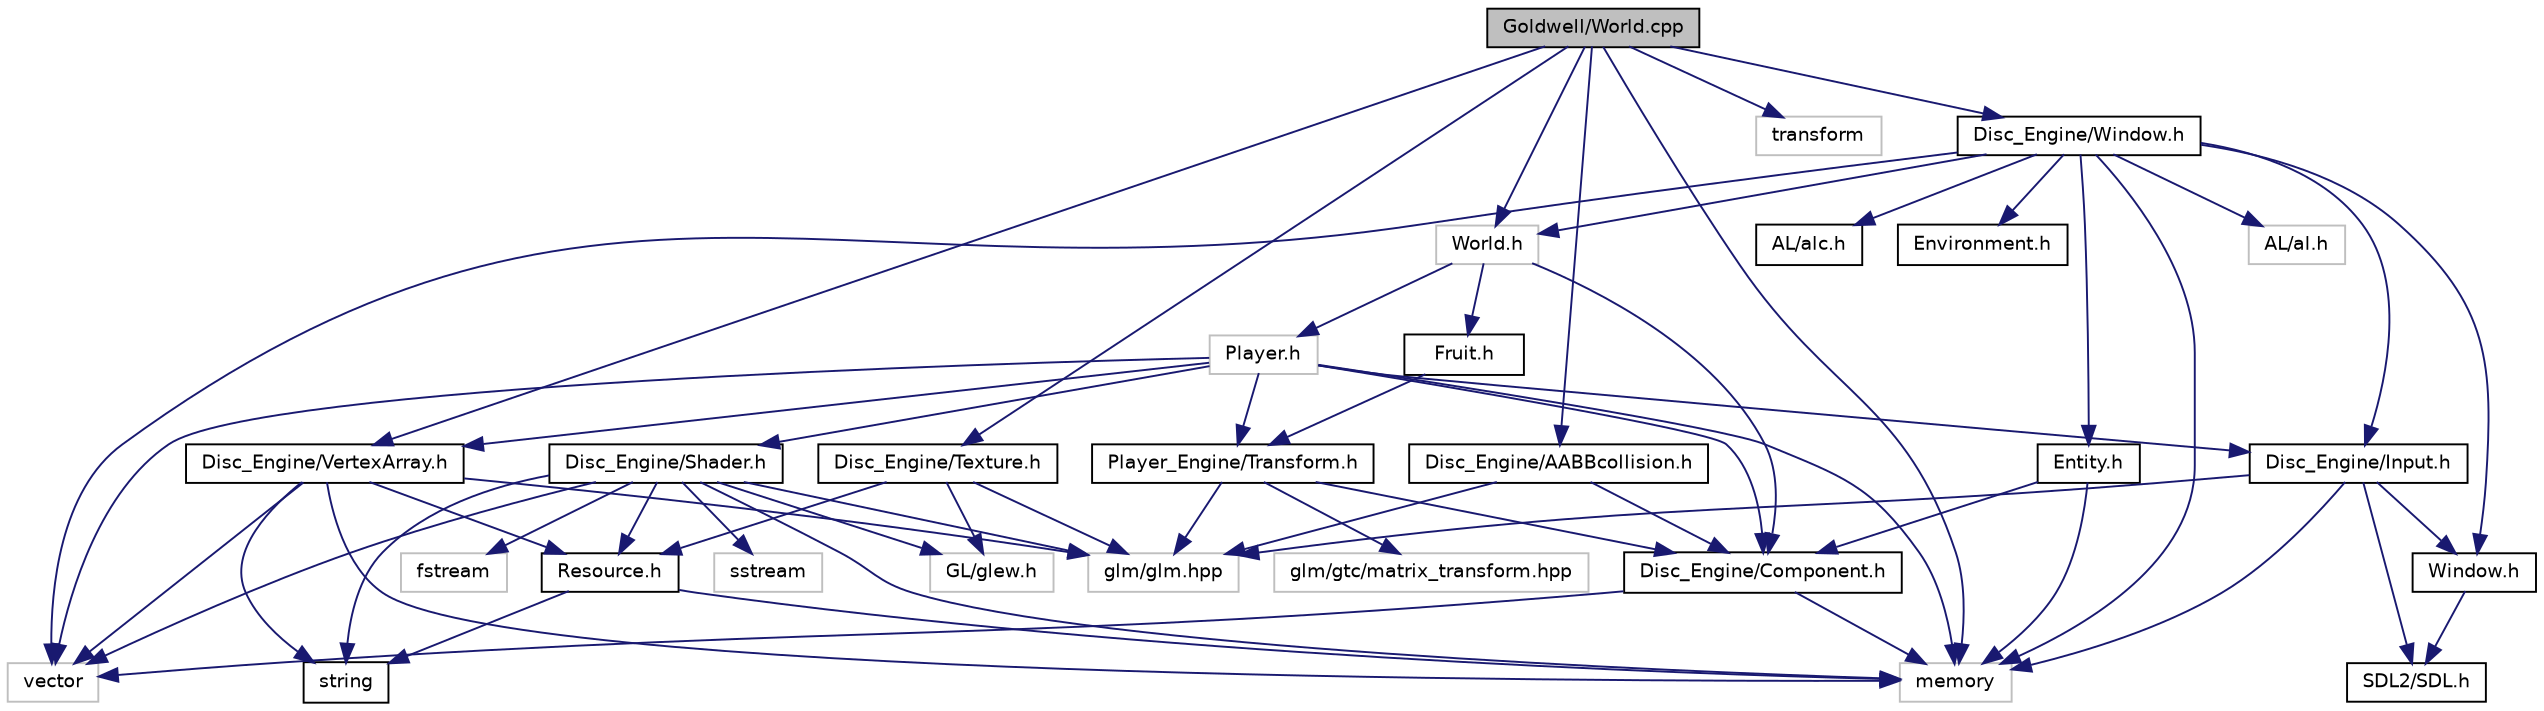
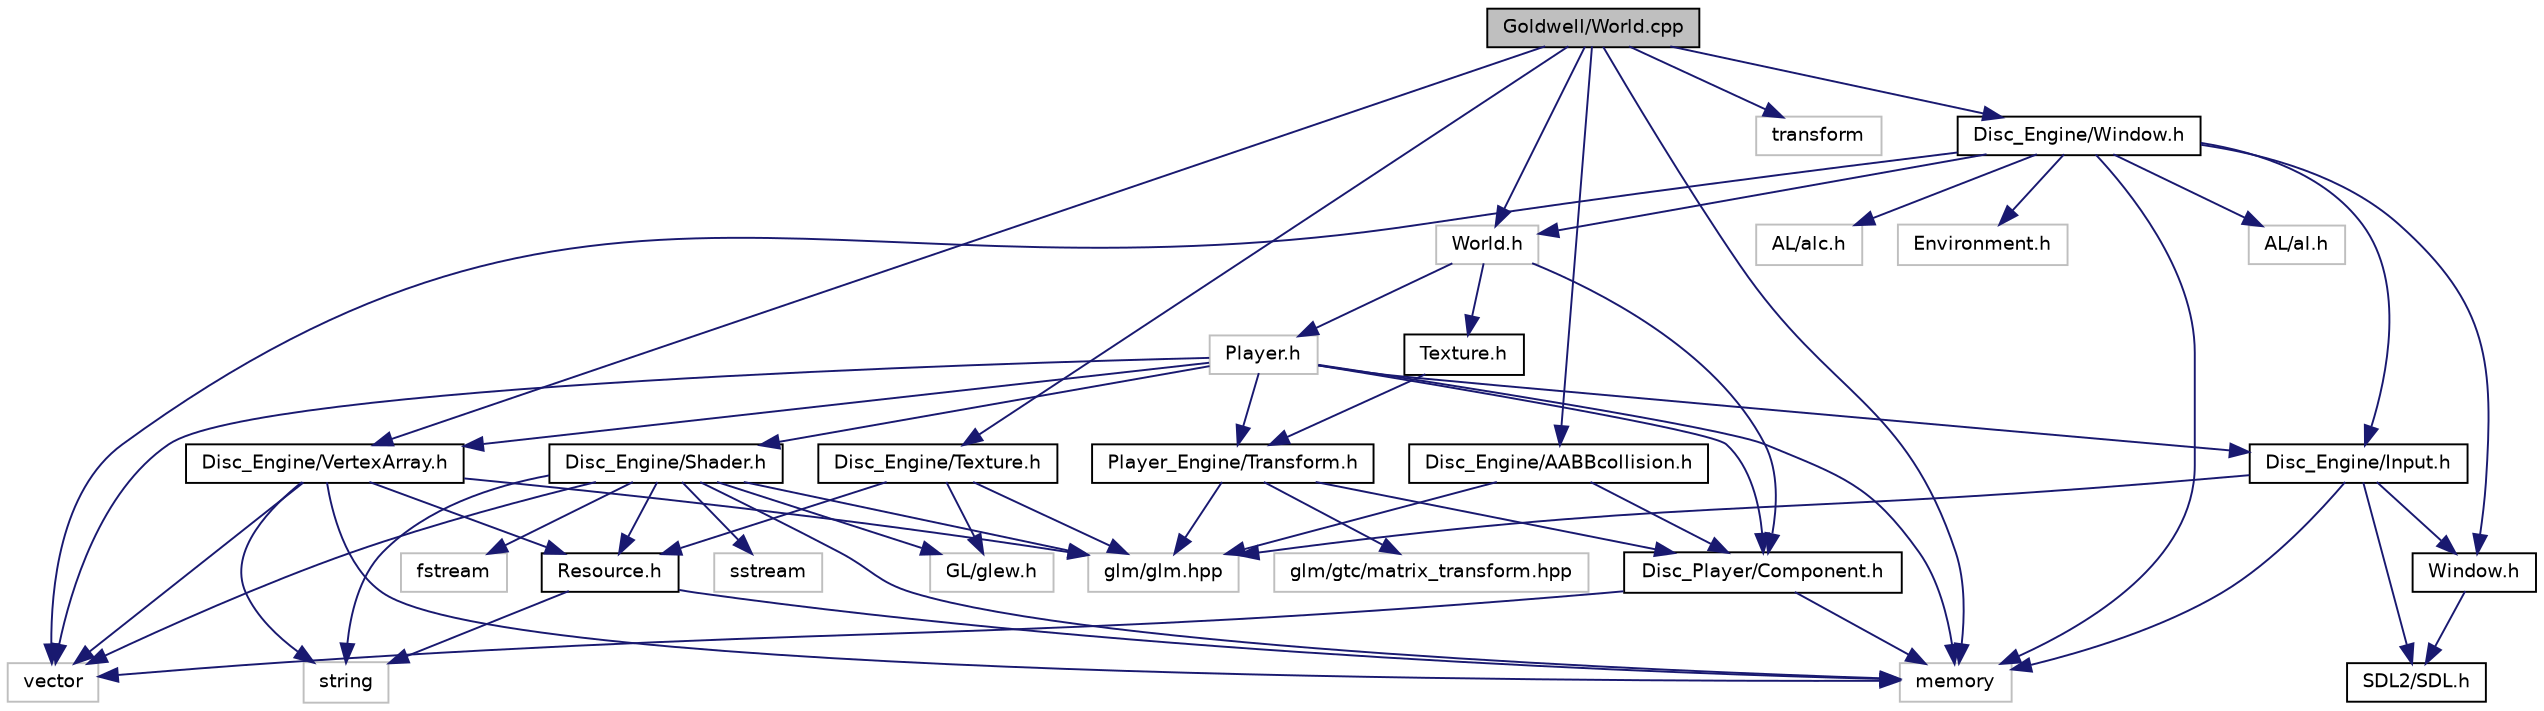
  digraph {
    node [color=black fillcolor=white fontname=Helvetica fontsize=10 shape=record style=filled]
    edge [color=midnightblue fontname=Helvetica fontsize=10 labelfontname=Helvetica labelfontsize=10 style=solid]
    n1 [fillcolor=grey75 fontcolor=black height=0.2 label="Goldwell/World.cpp" width=0.4]
    n2 [color=grey75 height=0.2 label="World.h" width=0.4]
    n3 [height=0.2 label="Disc_Engine/VertexArray.h" width=0.4]
    n4 [height=0.2 label="Disc_Engine/Texture.h" width=0.4]
    n5 [height=0.2 label="Disc_Engine/Window.h" width=0.4]
    n6 [height=0.2 label="Disc_Engine/AABBcollision.h" width=0.4]
    n7 [color=grey75 height=0.2 label=transform width=0.4]
    n8 [color=grey75 height=0.2 label=memory width=0.4]
-   n9 [height=0.2 label="Disc_Engine/Component.h" width=0.4]
+   n9 [height=0.2 label="Disc_Player/Component.h" width=0.4]
    n10 [color=grey75 height=0.2 label="Player.h" width=0.4]
-   n11 [height=0.2 label="Fruit.h" width=0.4]
+   n11 [height=0.2 label="Texture.h" width=0.4]
    n12 [color=grey75 height=0.2 label=vector width=0.4]
    n13 [height=0.2 label="Resource.h" width=0.4]
-   n14 [height=0.2 label=string width=0.4]
+   n14 [color=grey75 height=0.2 label=string width=0.4]
    n15 [color=grey75 height=0.2 label="glm/glm.hpp" width=0.4]
    n16 [color=grey75 height=0.2 label="GL/glew.h" width=0.4]
    n17 [height=0.2 label="Disc_Engine/Input.h" width=0.4]
    n18 [height=0.2 label="Window.h" width=0.4]
    n19 [color=grey75 height=0.2 label="AL/al.h" width=0.4]
-   n20 [height=0.2 label="AL/alc.h" width=0.4]
-   n21 [height=0.2 label="Entity.h" width=0.4]
-   n22 [height=0.2 label="Environment.h" width=0.4]
+   n20 [color=grey75 height=0.2 label="AL/alc.h" width=0.4]
+   n22 [color=grey75 height=0.2 label="Environment.h" width=0.4]
    n23 [height=0.2 label="Disc_Engine/Shader.h" width=0.4]
    n24 [height=0.2 label="Player_Engine/Transform.h" width=0.4]
    n25 [color=grey75 height=0.2 label=fstream width=0.4]
    n26 [color=grey75 height=0.2 label=sstream width=0.4]
    n27 [height=0.2 label="SDL2/SDL.h" width=0.4]
    n28 [color=grey75 height=0.2 label="glm/gtc/matrix_transform.hpp" width=0.4]
    n1 -> n2
    n1 -> n3
    n1 -> n4
    n1 -> n5
    n1 -> n6
    n1 -> n7
    n1 -> n8
    n2 -> n9
    n2 -> n10
    n2 -> n11
    n3 -> n8
    n3 -> n12
    n3 -> n13
    n3 -> n14
    n3 -> n15
    n4 -> n13
    n4 -> n15
    n4 -> n16
    n5 -> n2
    n5 -> n8
    n5 -> n12
    n5 -> n17
    n5 -> n18
    n5 -> n19
    n5 -> n20
-   n5 -> n21
    n5 -> n22
    n6 -> n9
    n6 -> n15
    n9 -> n8
    n9 -> n12
    n10 -> n3
    n10 -> n8
    n10 -> n9
    n10 -> n12
    n10 -> n17
    n10 -> n23
    n10 -> n24
    n11 -> n24
    n13 -> n8
    n13 -> n14
    n17 -> n8
    n17 -> n15
    n17 -> n18
    n17 -> n27
    n18 -> n27
-   n21 -> n8
-   n21 -> n9
    n23 -> n8
    n23 -> n12
    n23 -> n13
    n23 -> n14
    n23 -> n15
    n23 -> n16
    n23 -> n25
    n23 -> n26
    n24 -> n9
    n24 -> n15
    n24 -> n28
  }
